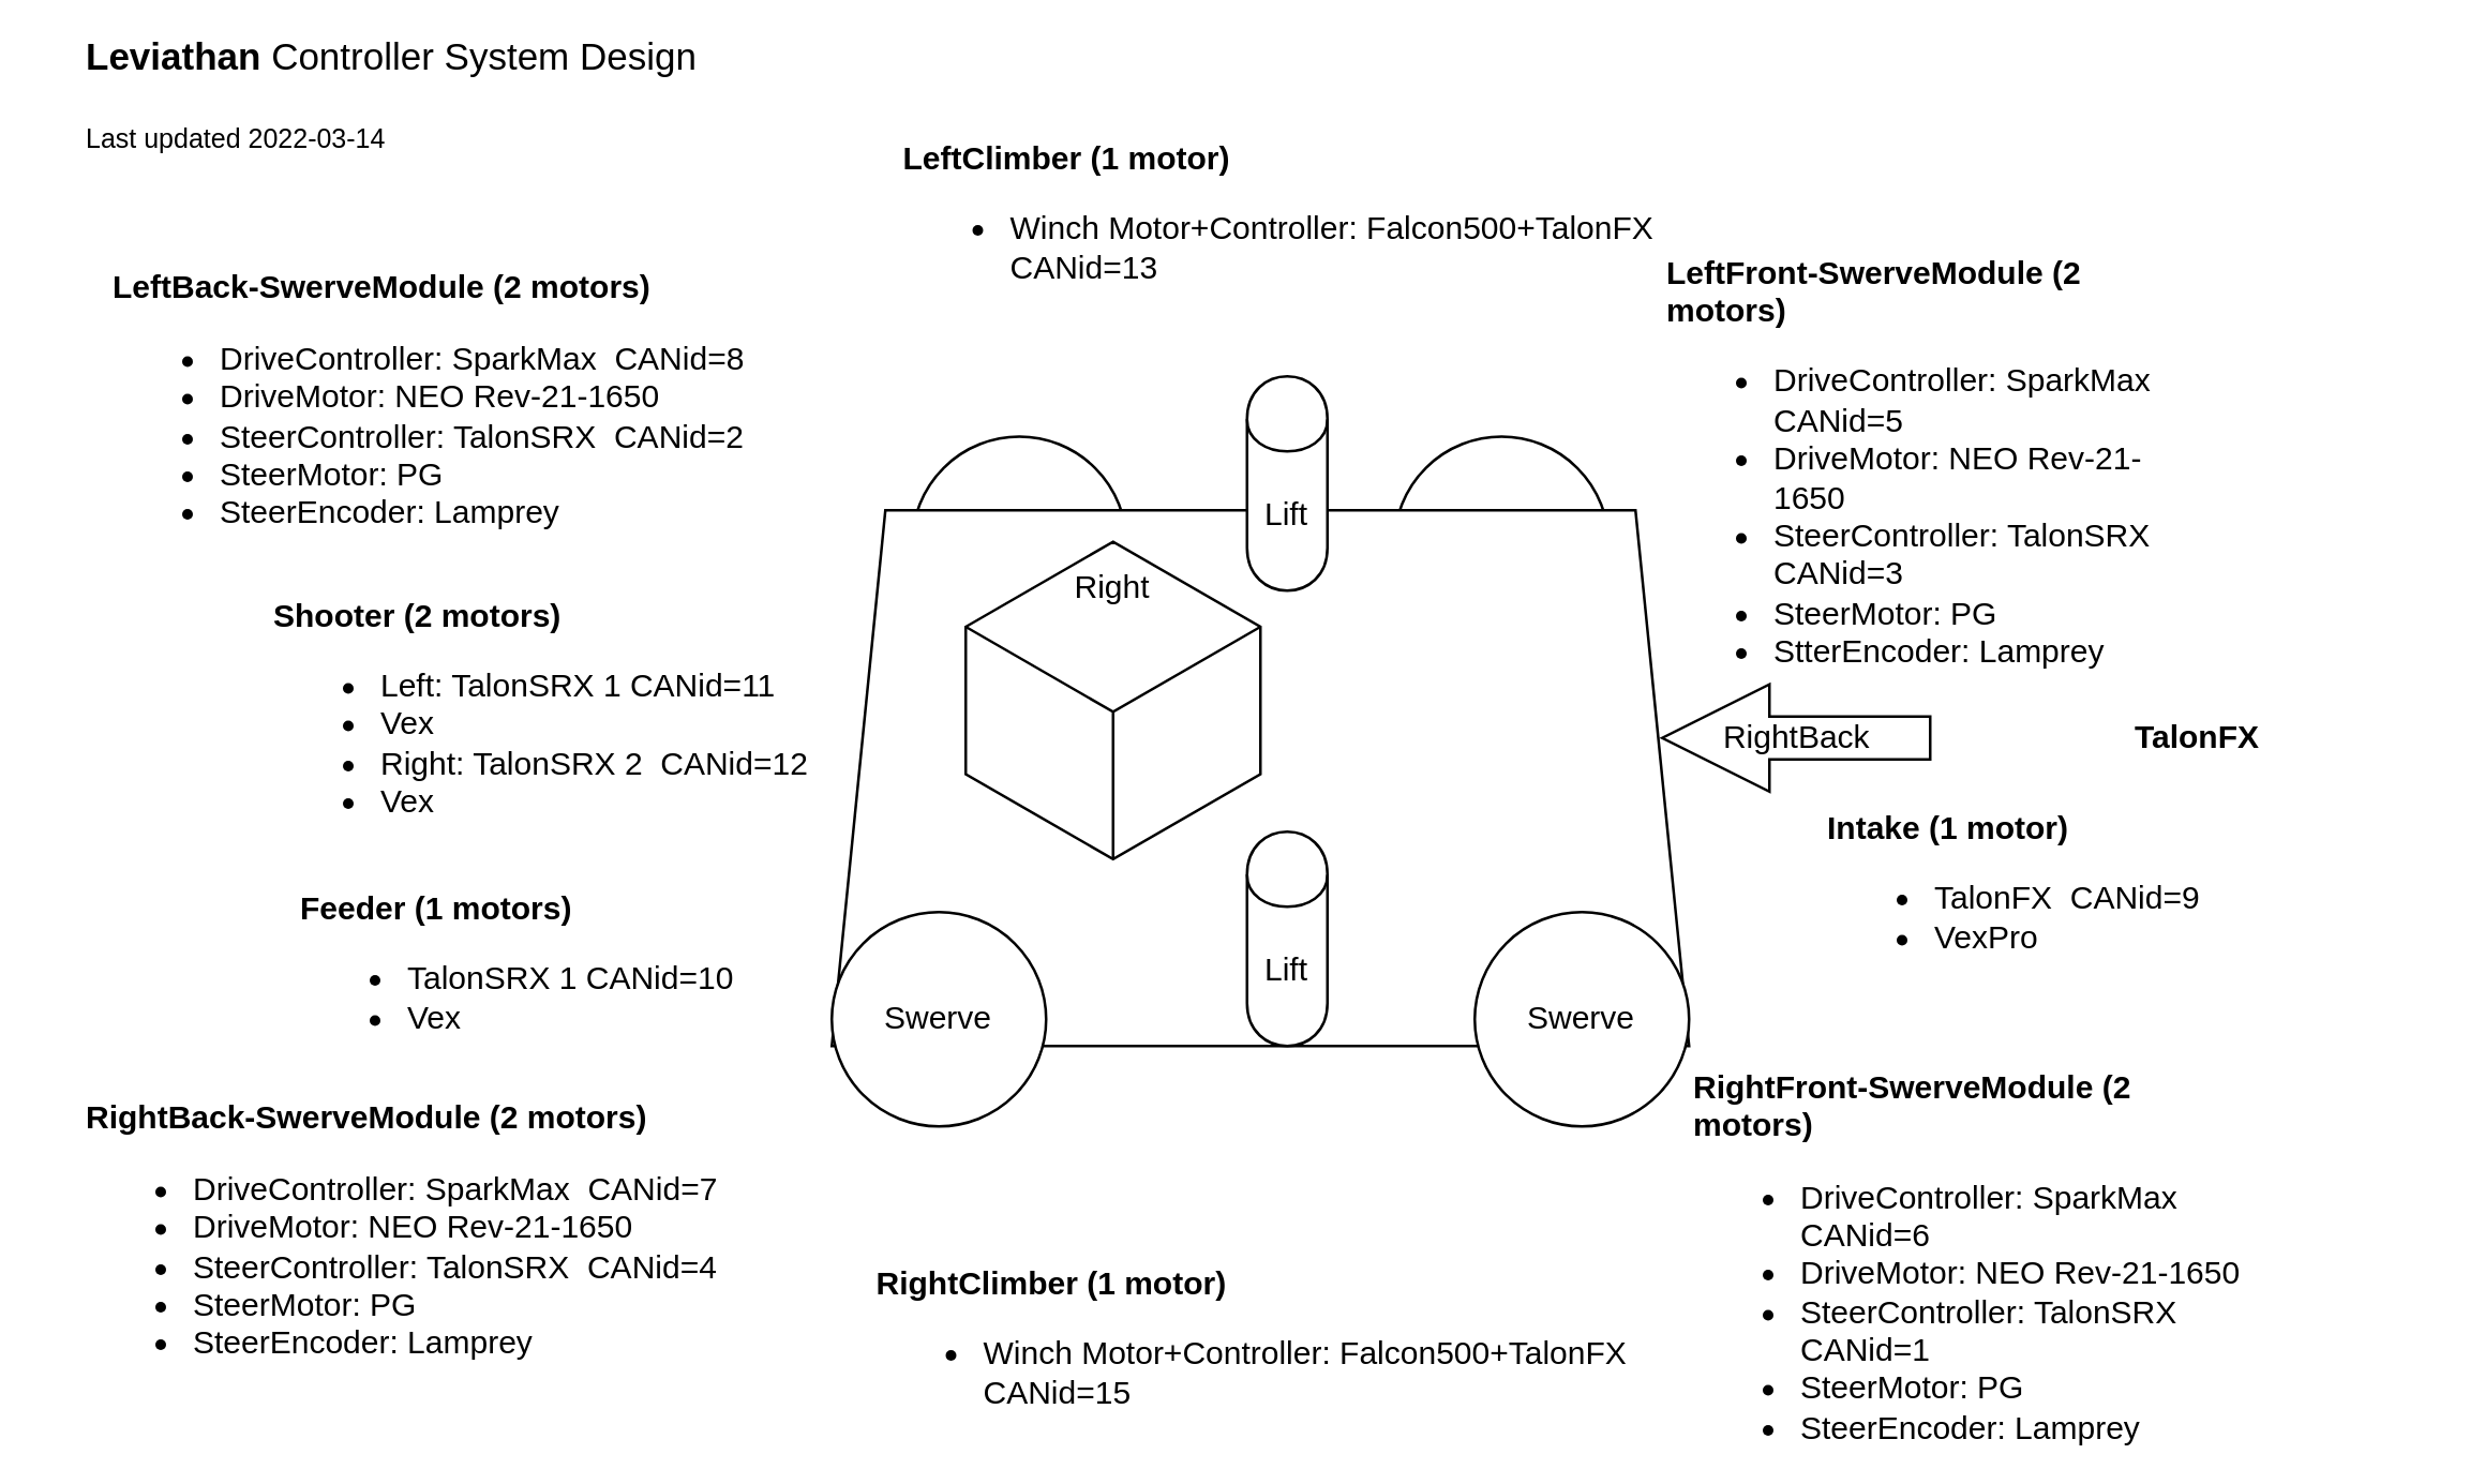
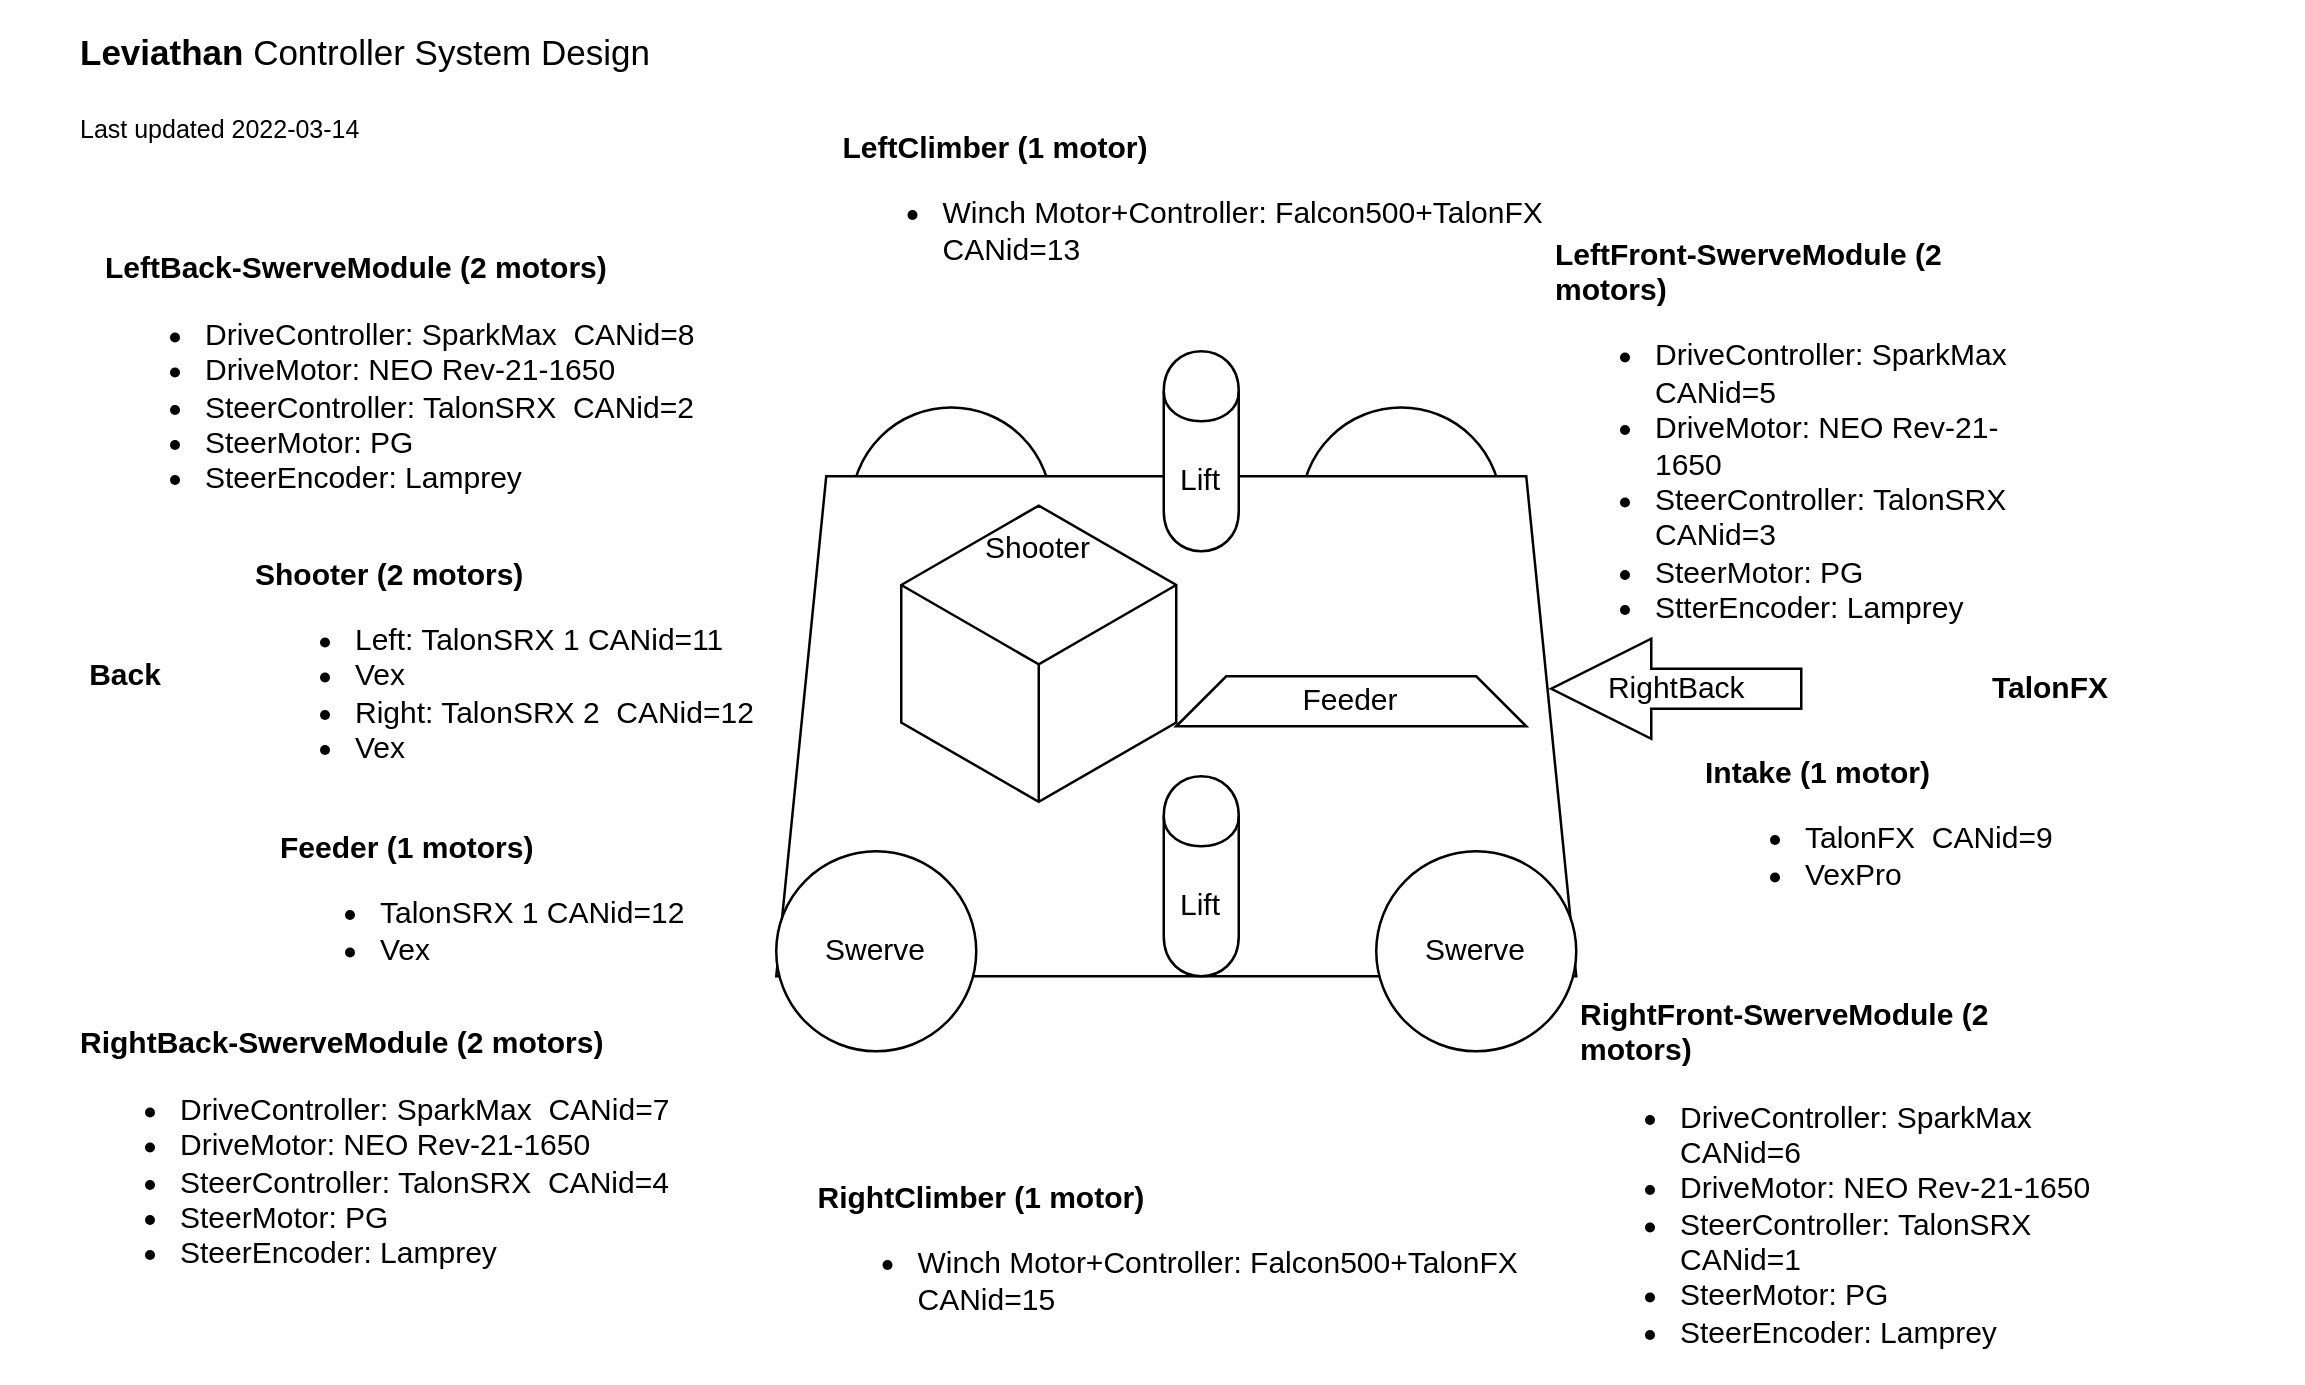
  <mxCell id="0" />
  <mxCell id="1" parent="0" />
  <mxCell id="2" value="" style="ellipse;whiteSpace=wrap;html=1;" parent="1" vertex="1"><mxGeometry x="520" y="162.5" width="80" height="80" as="geometry" /></mxCell>
  <mxCell id="3" value="" style="ellipse;whiteSpace=wrap;html=1;" parent="1" vertex="1"><mxGeometry x="340" y="162.5" width="80" height="80" as="geometry" /></mxCell>
  <mxCell id="4" value="" style="shape=trapezoid;perimeter=trapezoidPerimeter;whiteSpace=wrap;html=1;fixedSize=1;" parent="1" vertex="1"><mxGeometry x="310" y="190" width="320" height="200" as="geometry" /></mxCell>
  <mxCell id="5" value="&lt;b&gt;LeftClimber (1 motor)&lt;/b&gt;&lt;br&gt;&lt;ul&gt;&lt;li&gt;Winch Motor+Controller: Falcon500+TalonFX&amp;nbsp; CANid=13&lt;/li&gt;&lt;/ul&gt;" style="text;html=1;strokeColor=none;fillColor=none;align=left;verticalAlign=middle;whiteSpace=wrap;rounded=0;" parent="1" vertex="1"><mxGeometry x="335" y="70" width="310" height="30" as="geometry" /></mxCell>
  <mxCell id="6" value="&lt;b&gt;RightBack-SwerveModule (2 motors)&lt;/b&gt;&lt;br&gt;&lt;ul&gt;&lt;li&gt;DriveController: SparkMax&amp;nbsp; CANid=7&lt;/li&gt;&lt;li&gt;DriveMotor: NEO Rev-21-1650&lt;/li&gt;&lt;li&gt;SteerController: TalonSRX&amp;nbsp; CANid=4&lt;/li&gt;&lt;li&gt;SteerMotor: PG&lt;/li&gt;&lt;li&gt;SteerEncoder: Lamprey&lt;/li&gt;&lt;/ul&gt;" style="text;html=1;strokeColor=none;fillColor=none;align=left;verticalAlign=middle;whiteSpace=wrap;rounded=0;" parent="1" vertex="1"><mxGeometry x="30" y="450" width="270" height="30" as="geometry" /></mxCell>
  <mxCell id="7" value="&lt;b&gt;RightFront-SwerveModule (2 motors)&lt;/b&gt;&lt;br&gt;&lt;ul&gt;&lt;li&gt;DriveController: SparkMax&amp;nbsp; CANid=6&lt;/li&gt;&lt;li&gt;DriveMotor: NEO Rev-21-1650&lt;/li&gt;&lt;li&gt;SteerController: TalonSRX&amp;nbsp; CANid=1&lt;/li&gt;&lt;li&gt;SteerMotor: PG&lt;/li&gt;&lt;li&gt;SteerEncoder: Lamprey&lt;/li&gt;&lt;/ul&gt;" style="text;html=1;strokeColor=none;fillColor=none;align=left;verticalAlign=middle;whiteSpace=wrap;rounded=0;" parent="1" vertex="1"><mxGeometry x="630" y="460" width="210" height="30" as="geometry" /></mxCell>
  <mxCell id="8" value="&lt;b&gt;LeftFront-SwerveModule (2 motors)&lt;/b&gt;&lt;br&gt;&lt;ul&gt;&lt;li&gt;DriveController: SparkMax&amp;nbsp; CANid=5&lt;/li&gt;&lt;li&gt;DriveMotor: NEO Rev-21-1650&lt;/li&gt;&lt;li&gt;SteerController: TalonSRX&amp;nbsp; CANid=3&lt;/li&gt;&lt;li&gt;SteerMotor: PG&lt;/li&gt;&lt;li&gt;StterEncoder: Lamprey&lt;/li&gt;&lt;/ul&gt;" style="text;html=1;strokeColor=none;fillColor=none;align=left;verticalAlign=middle;whiteSpace=wrap;rounded=0;" parent="1" vertex="1"><mxGeometry x="620" y="162.5" width="190" height="30" as="geometry" /></mxCell>
  <mxCell id="9" value="TalonFX" style="text;html=1;strokeColor=none;fillColor=none;align=center;verticalAlign=middle;whiteSpace=wrap;rounded=0;fontStyle=1" parent="1" vertex="1"><mxGeometry x="790" y="260" width="60" height="30" as="geometry" /></mxCell>
+ <mxCell id="10" value="Back" style="text;html=1;strokeColor=none;fillColor=none;align=center;verticalAlign=middle;whiteSpace=wrap;rounded=0;fontStyle=1" parent="1" vertex="1"><mxGeometry x="20" y="255" width="60" height="30" as="geometry" /></mxCell>
  <mxCell id="11" value="&lt;b&gt;LeftBack-SwerveModule (2 motors)&lt;/b&gt;&lt;br&gt;&lt;ul&gt;&lt;li&gt;DriveController: SparkMax&amp;nbsp; CANid=8&lt;/li&gt;&lt;li&gt;DriveMotor: NEO Rev-21-1650&lt;/li&gt;&lt;li&gt;SteerController: TalonSRX&amp;nbsp; CANid=2&lt;/li&gt;&lt;li&gt;SteerMotor: PG&lt;/li&gt;&lt;li&gt;SteerEncoder: Lamprey&lt;/li&gt;&lt;/ul&gt;" style="text;html=1;strokeColor=none;fillColor=none;align=left;verticalAlign=middle;whiteSpace=wrap;rounded=0;" parent="1" vertex="1"><mxGeometry x="40" y="140" width="270" height="30" as="geometry" /></mxCell>
  <mxCell id="12" value="&lt;span style=&quot;color: rgba(0 , 0 , 0 , 0) ; font-family: monospace ; font-size: 0px&quot;&gt;%3CmxGraphModel%3E%3Croot%3E%3CmxCell%20id%3D%220%22%2F%3E%3CmxCell%20id%3D%221%22%20parent%3D%220%22%2F%3E%3CmxCell%20id%3D%222%22%20value%3D%22%26lt%3Bb%26gt%3BLeftClimber%20(Winch%20motor%2C%20Angle%20motor)%26lt%3B%2Fb%26gt%3B%26lt%3Bbr%26gt%3B%26lt%3Bul%26gt%3B%26lt%3Bli%26gt%3B%26lt%3Bspan%26gt%3BTalonSRX%26amp%3Bnbsp%3B%20CANid%3D%3F%3F%3F%26lt%3B%2Fspan%26gt%3B%26lt%3Bbr%26gt%3B%26lt%3B%2Fli%26gt%3B%26lt%3Bli%26gt%3BWinch%3A%20FalconFX%20CANid%3D%3F%3F%3F%26lt%3B%2Fli%26gt%3B%26lt%3Bli%26gt%3BAngleController%3F%3F%3F%26lt%3B%2Fli%26gt%3B%26lt%3Bli%26gt%3BAngle%20Motor%3F%3F%3F%26lt%3B%2Fli%26gt%3B%26lt%3B%2Ful%26gt%3B%22%20style%3D%22text%3Bhtml%3D1%3BstrokeColor%3Dnone%3BfillColor%3Dnone%3Balign%3Dleft%3BverticalAlign%3Dmiddle%3BwhiteSpace%3Dwrap%3Brounded%3D0%3B%22%20vertex%3D%221%22%20parent%3D%221%22%3E%3CmxGeometry%20x%3D%22350%22%20y%3D%2280%22%20width%3D%22250%22%20height%3D%2230%22%20as%3D%22geometry%22%2F%3E%3C%2FmxCell%3E%3C%2Froot%3E%3C%2FmxGraphModel%3E&lt;/span&gt;" style="text;html=1;strokeColor=none;fillColor=none;align=left;verticalAlign=middle;whiteSpace=wrap;rounded=0;" parent="1" vertex="1"><mxGeometry x="380" y="450" width="220" height="30" as="geometry" /></mxCell>
  <mxCell id="13" value="Swerve" style="ellipse;whiteSpace=wrap;html=1;" parent="1" vertex="1"><mxGeometry x="310" y="340" width="80" height="80" as="geometry" /></mxCell>
  <mxCell id="14" value="Swerve" style="ellipse;whiteSpace=wrap;html=1;" parent="1" vertex="1"><mxGeometry x="550" y="340" width="80" height="80" as="geometry" /></mxCell>
  <mxCell id="15" value="RightBack" style="html=1;shadow=0;dashed=0;align=center;verticalAlign=middle;shape=mxgraph.arrows2.arrow;dy=0.6;dx=40;flipH=1;notch=0;" parent="1" vertex="1"><mxGeometry x="620" y="255" width="100" height="40" as="geometry" /></mxCell>
  <mxCell id="16" value="&lt;b&gt;Intake (1 motor)&lt;/b&gt;&lt;br&gt;&lt;ul&gt;&lt;li&gt;&lt;span&gt;TalonFX&amp;nbsp; CANid=9&lt;/span&gt;&lt;br&gt;&lt;/li&gt;&lt;li&gt;VexPro&lt;/li&gt;&lt;/ul&gt;" style="text;html=1;strokeColor=none;fillColor=none;align=left;verticalAlign=middle;whiteSpace=wrap;rounded=0;" parent="1" vertex="1"><mxGeometry x="680" y="320" width="220" height="30" as="geometry" /></mxCell>
  <mxCell id="17" value="&lt;b&gt;Shooter (2 motors)&lt;/b&gt;&lt;br&gt;&lt;ul&gt;&lt;li&gt;&lt;span&gt;Left: TalonSRX 1 CANid=11&lt;/span&gt;&lt;br&gt;&lt;/li&gt;&lt;li&gt;Vex&lt;/li&gt;&lt;li&gt;Right: TalonSRX 2&amp;nbsp; CANid=12&lt;/li&gt;&lt;li&gt;Vex&lt;/li&gt;&lt;/ul&gt;" style="text;html=1;strokeColor=none;fillColor=none;align=left;verticalAlign=middle;whiteSpace=wrap;rounded=0;" parent="1" vertex="1"><mxGeometry x="100" y="255" width="220" height="30" as="geometry" /></mxCell>
- <mxCell id="18" value="&lt;b&gt;Feeder (1 motors)&lt;/b&gt;&lt;br&gt;&lt;ul&gt;&lt;li&gt;&lt;span&gt;TalonSRX 1 CANid=10&lt;/span&gt;&lt;br&gt;&lt;/li&gt;&lt;li&gt;Vex&lt;/li&gt;&lt;/ul&gt;" style="text;html=1;strokeColor=none;fillColor=none;align=left;verticalAlign=middle;whiteSpace=wrap;rounded=0;" parent="1" vertex="1"><mxGeometry x="110" y="350" width="220" height="30" as="geometry" /></mxCell>
+ <mxCell id="18" value="&lt;b&gt;Feeder (1 motors)&lt;/b&gt;&lt;br&gt;&lt;ul&gt;&lt;li&gt;&lt;span&gt;TalonSRX 1 CANid=12&lt;/span&gt;&lt;br&gt;&lt;/li&gt;&lt;li&gt;Vex&lt;/li&gt;&lt;/ul&gt;" style="text;html=1;strokeColor=none;fillColor=none;align=left;verticalAlign=middle;whiteSpace=wrap;rounded=0;" parent="1" vertex="1"><mxGeometry x="110" y="350" width="220" height="30" as="geometry" /></mxCell>
+ <mxCell id="19" value="Feeder" style="shape=trapezoid;perimeter=trapezoidPerimeter;whiteSpace=wrap;html=1;fixedSize=1;" parent="1" vertex="1"><mxGeometry x="470" y="270" width="140" height="20" as="geometry" /></mxCell>
  <mxCell id="20" value="&lt;font style=&quot;font-size: 14px&quot;&gt;&lt;b&gt;Leviathan&amp;nbsp;&lt;/b&gt;Controller System Design&lt;/font&gt;&lt;br&gt;&lt;br&gt;&lt;font style=&quot;font-size: 10px&quot;&gt;Last updated 2022-03-14&lt;/font&gt;" style="text;html=1;strokeColor=none;fillColor=none;align=left;verticalAlign=middle;whiteSpace=wrap;rounded=0;" parent="1" vertex="1"><mxGeometry x="30" y="20" width="245" height="30" as="geometry" /></mxCell>
  <mxCell id="21" value="&lt;b&gt;RightClimber (1 motor)&lt;/b&gt;&lt;br&gt;&lt;ul&gt;&lt;li&gt;Winch Motor+Controller: Falcon500+TalonFX&amp;nbsp; CANid=15&lt;/li&gt;&lt;/ul&gt;" style="text;html=1;strokeColor=none;fillColor=none;align=left;verticalAlign=middle;whiteSpace=wrap;rounded=0;" parent="1" vertex="1"><mxGeometry x="325" y="490" width="310" height="30" as="geometry" /></mxCell>
  <mxCell id="22" value="Lift" style="shape=cylinder;whiteSpace=wrap;html=1;boundedLbl=1;backgroundOutline=1;" parent="1" vertex="1"><mxGeometry x="465" y="140" width="30" height="80" as="geometry" /></mxCell>
  <mxCell id="23" value="Lift" style="shape=cylinder;whiteSpace=wrap;html=1;boundedLbl=1;backgroundOutline=1;" parent="1" vertex="1"><mxGeometry x="465" y="310" width="30" height="80" as="geometry" /></mxCell>
- <mxCell id="24" value="Right" style="html=1;whiteSpace=wrap;aspect=fixed;shape=isoCube;backgroundOutline=1;verticalAlign=top;spacingTop=5;" parent="1" vertex="1"><mxGeometry x="360" y="200" width="110" height="122" as="geometry" /></mxCell>
+ <mxCell id="24" value="Shooter" style="html=1;whiteSpace=wrap;aspect=fixed;shape=isoCube;backgroundOutline=1;verticalAlign=top;spacingTop=5;" parent="1" vertex="1"><mxGeometry x="360" y="200" width="110" height="122" as="geometry" /></mxCell>
